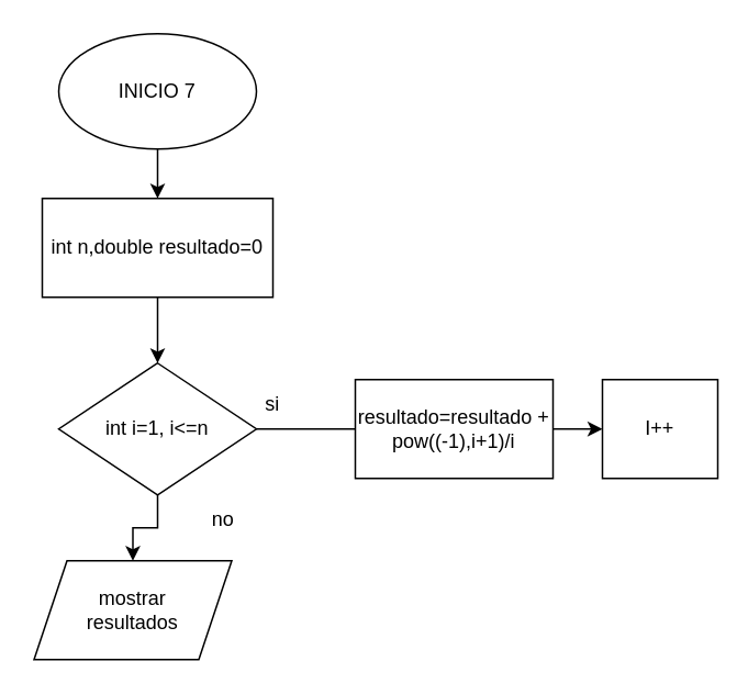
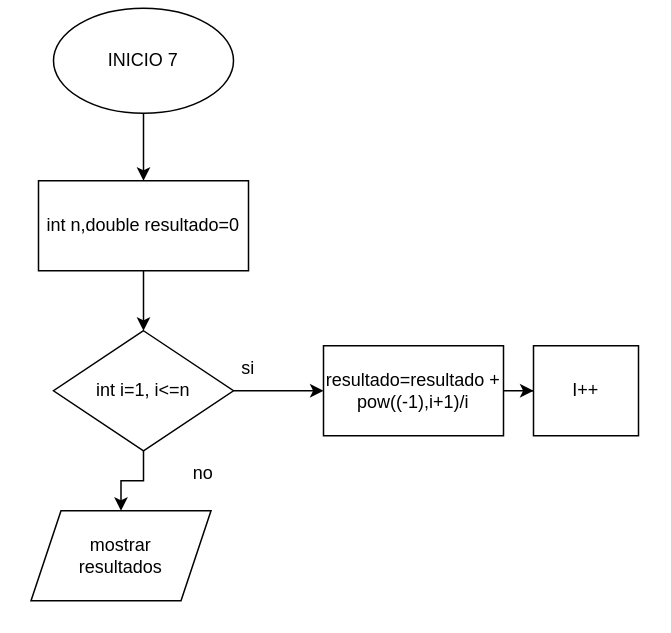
  <mxCell id="0" />
  <mxCell id="1" parent="0" />
  <mxCell id="2" value="" style="edgeStyle=orthogonalEdgeStyle;rounded=0;orthogonalLoop=1;jettySize=auto;html=1;" edge="1" parent="1" source="3" target="5"><mxGeometry relative="1" as="geometry" /></mxCell>
- <mxCell id="3" value="INICIO 7" style="ellipse;whiteSpace=wrap;html=1;" vertex="1" parent="1"><mxGeometry x="35" y="20" width="120" height="70" as="geometry" /></mxCell>
+ <mxCell id="3" value="INICIO 7" style="ellipse;whiteSpace=wrap;html=1;" vertex="1" parent="1"><mxGeometry x="35" y="5" width="120" height="70" as="geometry" /></mxCell>
  <mxCell id="4" value="" style="edgeStyle=orthogonalEdgeStyle;rounded=0;orthogonalLoop=1;jettySize=auto;html=1;" edge="1" parent="1" source="5" target="8"><mxGeometry relative="1" as="geometry" /></mxCell>
  <mxCell id="5" value="int n,double resultado=0" style="whiteSpace=wrap;html=1;" vertex="1" parent="1"><mxGeometry x="25" y="120" width="140" height="60" as="geometry" /></mxCell>
- <mxCell id="6" value="" style="edgeStyle=orthogonalEdgeStyle;rounded=0;orthogonalLoop=1;jettySize=auto;html=1;endArrow=none;" edge="1" parent="1" source="8" target="10"><mxGeometry relative="1" as="geometry" /></mxCell>
+ <mxCell id="6" value="" style="edgeStyle=orthogonalEdgeStyle;rounded=0;orthogonalLoop=1;jettySize=auto;html=1;" edge="1" parent="1" source="8" target="10"><mxGeometry relative="1" as="geometry" /></mxCell>
  <mxCell id="7" value="" style="edgeStyle=orthogonalEdgeStyle;rounded=0;orthogonalLoop=1;jettySize=auto;html=1;" edge="1" parent="1" source="8" target="12"><mxGeometry relative="1" as="geometry" /></mxCell>
  <mxCell id="8" value="int i=1, i&amp;lt;=n" style="rhombus;whiteSpace=wrap;html=1;" vertex="1" parent="1"><mxGeometry x="35" y="220" width="120" height="80" as="geometry" /></mxCell>
  <mxCell id="9" value="" style="edgeStyle=orthogonalEdgeStyle;rounded=0;orthogonalLoop=1;jettySize=auto;html=1;" edge="1" parent="1" source="10" target="11"><mxGeometry relative="1" as="geometry" /></mxCell>
  <mxCell id="10" value="resultado=resultado + pow((-1),i+1)/i" style="whiteSpace=wrap;html=1;" vertex="1" parent="1"><mxGeometry x="215" y="230" width="120" height="60" as="geometry" /></mxCell>
- <mxCell id="11" value="I++" style="whiteSpace=wrap;html=1;" vertex="1" parent="1"><mxGeometry x="365" y="230" width="70" height="60" as="geometry" /></mxCell>
+ <mxCell id="11" value="I++" style="whiteSpace=wrap;html=1;" vertex="1" parent="1"><mxGeometry x="355" y="230" width="70" height="60" as="geometry" /></mxCell>
  <mxCell id="12" value="mostrar&lt;div&gt;resultados&lt;/div&gt;" style="shape=parallelogram;perimeter=parallelogramPerimeter;whiteSpace=wrap;html=1;fixedSize=1;" vertex="1" parent="1"><mxGeometry x="20" y="340" width="120" height="60" as="geometry" /></mxCell>
  <mxCell id="13" value="si" style="text;html=1;align=center;verticalAlign=middle;whiteSpace=wrap;rounded=0;" vertex="1" parent="1"><mxGeometry x="135" y="230" width="60" height="30" as="geometry" /></mxCell>
  <mxCell id="14" value="no" style="text;html=1;align=center;verticalAlign=middle;whiteSpace=wrap;rounded=0;" vertex="1" parent="1"><mxGeometry x="105" y="300" width="60" height="30" as="geometry" /></mxCell>
